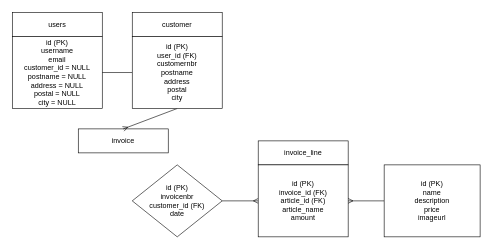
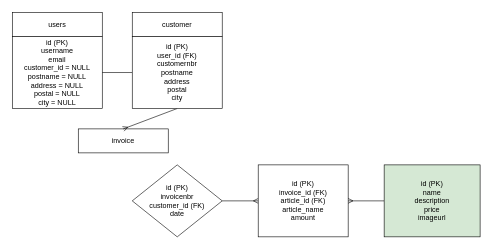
  <mxCell id="0" />
  <mxCell id="1" parent="0" />
  <mxCell id="2" value="invoice" style="whiteSpace=wrap;html=1;" vertex="1" parent="1"><mxGeometry x="130" y="214" width="150" height="40" as="geometry" /></mxCell>
  <mxCell id="3" style="edgeStyle=none;html=1;exitX=1;exitY=0.5;exitDx=0;exitDy=0;endArrow=ERmany;endFill=0;startArrow=none;startFill=0;" edge="1" parent="1" source="4" target="12"><mxGeometry relative="1" as="geometry" /></mxCell>
  <mxCell id="4" value="id (PK)&lt;br&gt;invoicenbr&lt;br&gt;customer_id (FK)&lt;br&gt;date" style="rhombus;whiteSpace=wrap;html=1;" vertex="1" parent="1"><mxGeometry x="220" y="274" width="150" height="120" as="geometry" /></mxCell>
  <mxCell id="5" value="users" style="whiteSpace=wrap;html=1;" vertex="1" parent="1"><mxGeometry x="20" y="20" width="150" height="40" as="geometry" /></mxCell>
  <mxCell id="6" value="id (PK)&lt;br&gt;username&lt;br&gt;email&lt;br&gt;customer_id = NULL&lt;br&gt;postname = NULL&lt;br&gt;address = NULL&lt;br&gt;postal = NULL&lt;br&gt;city = NULL" style="whiteSpace=wrap;html=1;" vertex="1" parent="1"><mxGeometry x="20" y="60" width="150" height="120" as="geometry" /></mxCell>
  <mxCell id="7" value="customer" style="whiteSpace=wrap;html=1;" vertex="1" parent="1"><mxGeometry x="220" y="20" width="150" height="40" as="geometry" /></mxCell>
  <mxCell id="8" style="edgeStyle=none;html=1;entryX=1;entryY=0.5;entryDx=0;entryDy=0;endArrow=none;endFill=0;" edge="1" parent="1" source="10" target="6"><mxGeometry relative="1" as="geometry" /></mxCell>
  <mxCell id="9" style="edgeStyle=none;html=1;exitX=0.5;exitY=1;exitDx=0;exitDy=0;endArrow=ERmany;endFill=0;entryX=0.5;entryY=0;entryDx=0;entryDy=0;" edge="1" parent="1" source="10" target="2"><mxGeometry relative="1" as="geometry"><mxPoint x="295" y="230" as="targetPoint" /></mxGeometry></mxCell>
  <mxCell id="10" value="id (PK)&lt;br&gt;user_id (FK)&lt;br&gt;customernbr&lt;br&gt;postname&lt;br&gt;address&lt;br&gt;postal&lt;br&gt;city" style="whiteSpace=wrap;html=1;" vertex="1" parent="1"><mxGeometry x="220" y="60" width="150" height="120" as="geometry" /></mxCell>
- <mxCell id="11" value="invoice_line" style="whiteSpace=wrap;html=1;" vertex="1" parent="1"><mxGeometry x="430" y="234" width="150" height="40" as="geometry" /></mxCell>
  <mxCell id="12" value="id (PK)&lt;br&gt;invoice_id (FK)&lt;br&gt;article_id (FK)&lt;br&gt;article_name&lt;br&gt;amount" style="whiteSpace=wrap;html=1;" vertex="1" parent="1"><mxGeometry x="430" y="274" width="150" height="120" as="geometry" /></mxCell>
  <mxCell id="13" style="edgeStyle=none;html=1;exitX=0;exitY=0.5;exitDx=0;exitDy=0;entryX=1;entryY=0.5;entryDx=0;entryDy=0;endArrow=ERmany;endFill=0;" edge="1" parent="1" source="14" target="12"><mxGeometry relative="1" as="geometry" /></mxCell>
- <mxCell id="14" value="id (PK)&lt;br&gt;name&lt;br&gt;description&lt;br&gt;price&lt;br&gt;imageurl" style="whiteSpace=wrap;html=1;" vertex="1" parent="1"><mxGeometry x="640" y="274" width="160" height="120" as="geometry" /></mxCell>
+ <mxCell id="14" value="id (PK)&lt;br&gt;name&lt;br&gt;description&lt;br&gt;price&lt;br&gt;imageurl" style="whiteSpace=wrap;html=1;fillColor=#d5e8d4;" vertex="1" parent="1"><mxGeometry x="640" y="274" width="160" height="120" as="geometry" /></mxCell>
